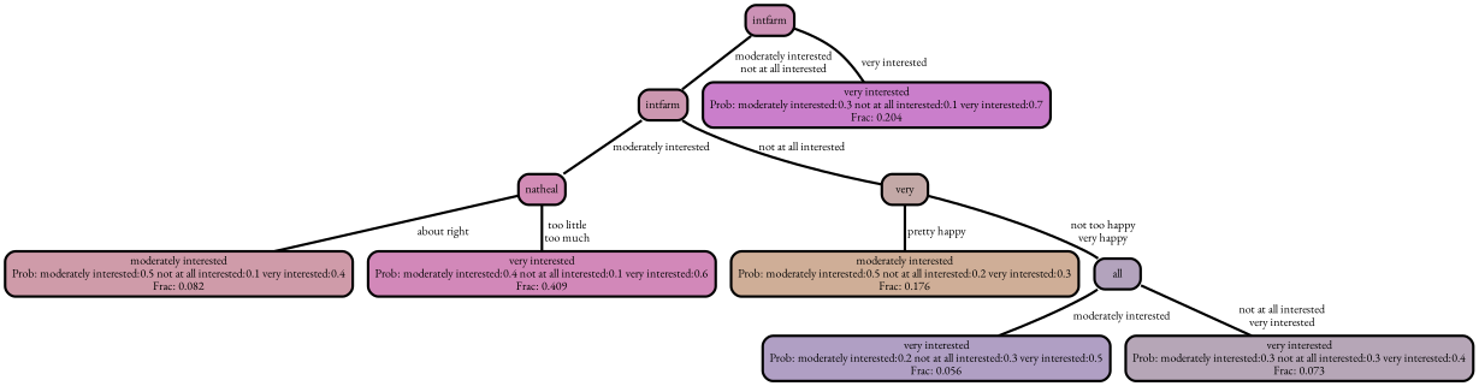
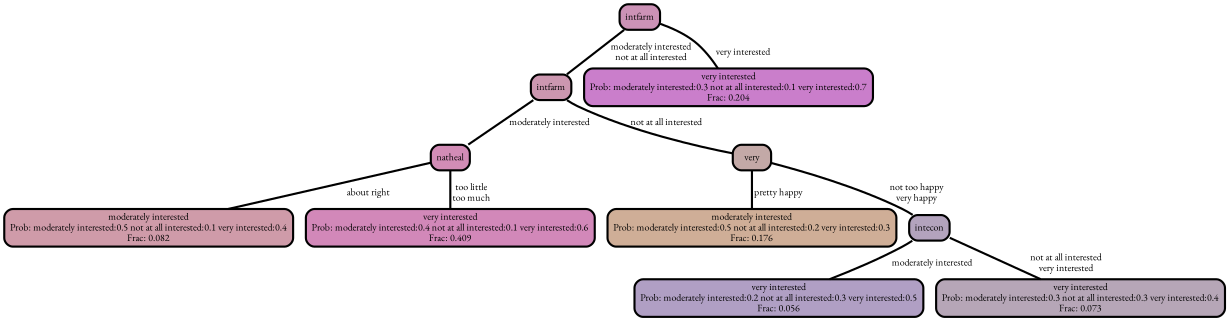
  graph {
    fontname="EB Garamond"
    ranksep="0 equally"
    splines=straight
    node [color=black fontcolor=black fontname="EB Garamond" penwidth=3 shape=box style="filled, rounded"]
    edge [color=black fontname="EB Garamond" penwidth=3]
    n1 [fillcolor="#cf9ba9" label="moderately interested\nProb: moderately interested:0.5 not at all interested:0.1 very interested:0.4\nFrac: 0.082"]
    n2 [fillcolor="#d28cb6" label=natheal]
    n3 [fillcolor="#d288b9" label="very interested\nProb: moderately interested:0.4 not at all interested:0.1 very interested:0.6\nFrac: 0.409"]
    n4 [fillcolor="#cc97b0" label=intfarm]
    n5 [fillcolor="#c3a9a7" label=very]
    n6 [fillcolor="#cfae97" label="moderately interested\nProb: moderately interested:0.5 not at all interested:0.2 very interested:0.3\nFrac: 0.176"]
-   n7 [fillcolor="#b3a3bd" label=all]
+   n7 [fillcolor="#b3a3bd" label=intecon]
    n8 [fillcolor="#b09fc4" label="very interested\nProb: moderately interested:0.2 not at all interested:0.3 very interested:0.5\nFrac: 0.056"]
    n9 [fillcolor="#b6a6b7" label="very interested\nProb: moderately interested:0.3 not at all interested:0.3 very interested:0.4\nFrac: 0.073"]
    n10 [fillcolor="#cc92b6" label=intfarm]
    n11 [fillcolor="#ca7ecb" label="very interested\nProb: moderately interested:0.3 not at all interested:0.1 very interested:0.7\nFrac: 0.204"]
    subgraph sub_1 {
      rank=same
    }
    n2 -- n1 [label=" about right"]
    n2 -- n3 [label=" too little\n too much"]
    n4 -- n2 [label=" moderately interested"]
    n4 -- n5 [label=" not at all interested"]
    n5 -- n6 [label=" pretty happy"]
    n5 -- n7 [label=" not too happy\n very happy"]
    n7 -- n8 [label=" moderately interested"]
    n7 -- n9 [label=" not at all interested\n very interested"]
    n10 -- n4 [label=" moderately interested\n not at all interested"]
    n10 -- n11 [label=" very interested"]
  }
